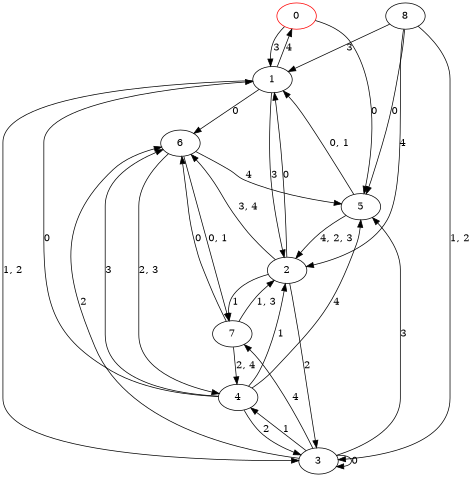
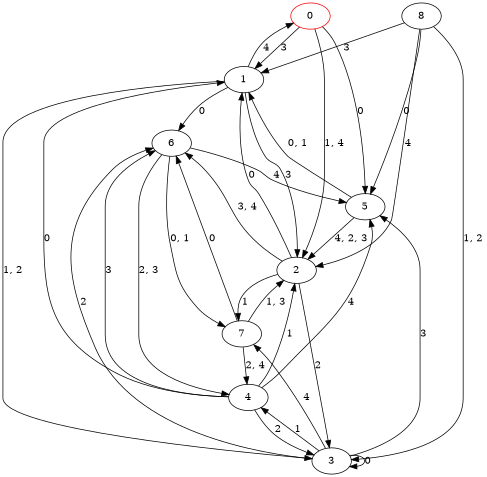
  digraph {
    n1 [color=red label=0]
    n2 [label=1]
    n3 [label=2]
    n4 [label=5]
    n5 [label=3]
    n6 [label=6]
    n7 [label=7]
    n8 [label=4]
    n9 [label=8]
    n1 -> n2 [label=3]
+   n1 -> n3 [label="1, 4"]
    n1 -> n4 [label=0]
    n2 -> n1 [label=4]
    n2 -> n3 [label=3]
    n2 -> n5 [label="1, 2"]
    n2 -> n6 [label=0]
    n3 -> n2 [label=0]
    n3 -> n5 [label=2]
    n3 -> n6 [label="3, 4"]
    n3 -> n7 [label=1]
    n4 -> n2 [label="0, 1"]
    n4 -> n3 [label="4, 2, 3"]
    n5 -> n4 [label=3]
    n5 -> n5 [label=0]
    n5 -> n6 [label=2]
    n5 -> n7 [label=4]
    n5 -> n8 [label=1]
    n6 -> n4 [label=4]
    n6 -> n7 [label="0, 1"]
    n6 -> n8 [label="2, 3"]
    n7 -> n3 [label="1, 3"]
    n7 -> n6 [label=0]
    n7 -> n8 [label="2, 4"]
    n8 -> n2 [label=0]
    n8 -> n3 [label=1]
    n8 -> n4 [label=4]
    n8 -> n5 [label=2]
    n8 -> n6 [label=3]
    n9 -> n2 [label=3]
    n9 -> n3 [label=4]
    n9 -> n4 [label=0]
    n9 -> n5 [label="1, 2"]
  }
